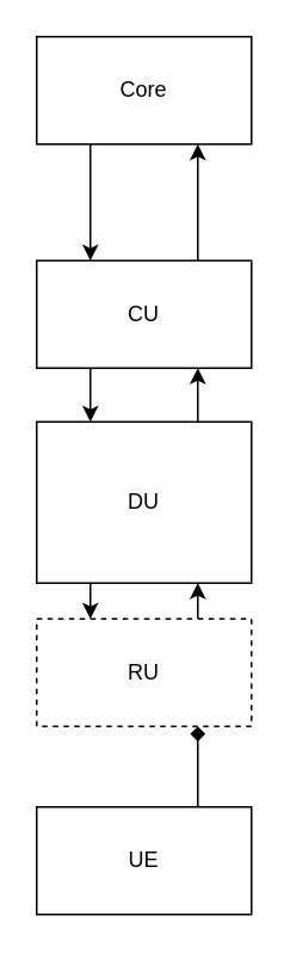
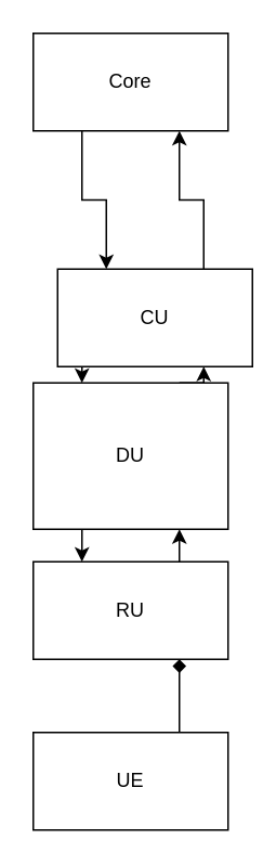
  <mxCell id="0" />
  <mxCell id="1" parent="0" />
  <mxCell id="2" style="edgeStyle=orthogonalEdgeStyle;rounded=0;orthogonalLoop=1;jettySize=auto;html=1;exitX=0.25;exitY=1;exitDx=0;exitDy=0;entryX=0.25;entryY=0;entryDx=0;entryDy=0;" edge="1" parent="1" source="4" target="9"><mxGeometry relative="1" as="geometry" /></mxCell>
  <mxCell id="3" style="edgeStyle=orthogonalEdgeStyle;rounded=0;orthogonalLoop=1;jettySize=auto;html=1;exitX=0.75;exitY=0;exitDx=0;exitDy=0;entryX=0.75;entryY=1;entryDx=0;entryDy=0;" edge="1" parent="1" source="4" target="6"><mxGeometry relative="1" as="geometry" /></mxCell>
- <mxCell id="4" value="CU" style="rounded=0;whiteSpace=wrap;html=1;" vertex="1" parent="1"><mxGeometry x="20" y="145" width="120" height="60" as="geometry" /></mxCell>
+ <mxCell id="4" value="CU" style="rounded=0;whiteSpace=wrap;html=1;" vertex="1" parent="1"><mxGeometry x="35" y="165" width="120" height="60" as="geometry" /></mxCell>
  <mxCell id="5" style="edgeStyle=orthogonalEdgeStyle;rounded=0;orthogonalLoop=1;jettySize=auto;html=1;exitX=0.25;exitY=1;exitDx=0;exitDy=0;entryX=0.25;entryY=0;entryDx=0;entryDy=0;" edge="1" parent="1" source="6" target="4"><mxGeometry relative="1" as="geometry" /></mxCell>
  <mxCell id="6" value="Core" style="rounded=0;whiteSpace=wrap;html=1;" vertex="1" parent="1"><mxGeometry x="20" y="20" width="120" height="60" as="geometry" /></mxCell>
  <mxCell id="7" style="edgeStyle=orthogonalEdgeStyle;rounded=0;orthogonalLoop=1;jettySize=auto;html=1;exitX=0.25;exitY=1;exitDx=0;exitDy=0;entryX=0.25;entryY=0;entryDx=0;entryDy=0;" edge="1" parent="1" source="9" target="11"><mxGeometry relative="1" as="geometry" /></mxCell>
  <mxCell id="8" style="edgeStyle=orthogonalEdgeStyle;rounded=0;orthogonalLoop=1;jettySize=auto;html=1;exitX=0.75;exitY=0;exitDx=0;exitDy=0;entryX=0.75;entryY=1;entryDx=0;entryDy=0;" edge="1" parent="1" source="9" target="4"><mxGeometry relative="1" as="geometry" /></mxCell>
  <mxCell id="9" value="DU" style="rounded=0;whiteSpace=wrap;html=1;" vertex="1" parent="1"><mxGeometry x="20" y="235" width="120" height="90" as="geometry" /></mxCell>
  <mxCell id="10" style="edgeStyle=orthogonalEdgeStyle;rounded=0;orthogonalLoop=1;jettySize=auto;html=1;exitX=0.75;exitY=0;exitDx=0;exitDy=0;entryX=0.75;entryY=1;entryDx=0;entryDy=0;" edge="1" parent="1" source="11" target="9"><mxGeometry relative="1" as="geometry" /></mxCell>
- <mxCell id="11" value="RU" style="rounded=0;whiteSpace=wrap;html=1;dashed=1;" vertex="1" parent="1"><mxGeometry x="20" y="345" width="120" height="60" as="geometry" /></mxCell>
+ <mxCell id="11" value="RU" style="rounded=0;whiteSpace=wrap;html=1;" vertex="1" parent="1"><mxGeometry x="20" y="345" width="120" height="60" as="geometry" /></mxCell>
  <mxCell id="12" style="edgeStyle=orthogonalEdgeStyle;rounded=0;orthogonalLoop=1;jettySize=auto;html=1;exitX=0.75;exitY=0;exitDx=0;exitDy=0;entryX=0.75;entryY=1;entryDx=0;entryDy=0;endArrow=diamond;" edge="1" parent="1" source="13" target="11"><mxGeometry relative="1" as="geometry" /></mxCell>
  <mxCell id="13" value="UE" style="rounded=0;whiteSpace=wrap;html=1;" vertex="1" parent="1"><mxGeometry x="20" y="450" width="120" height="60" as="geometry" /></mxCell>
